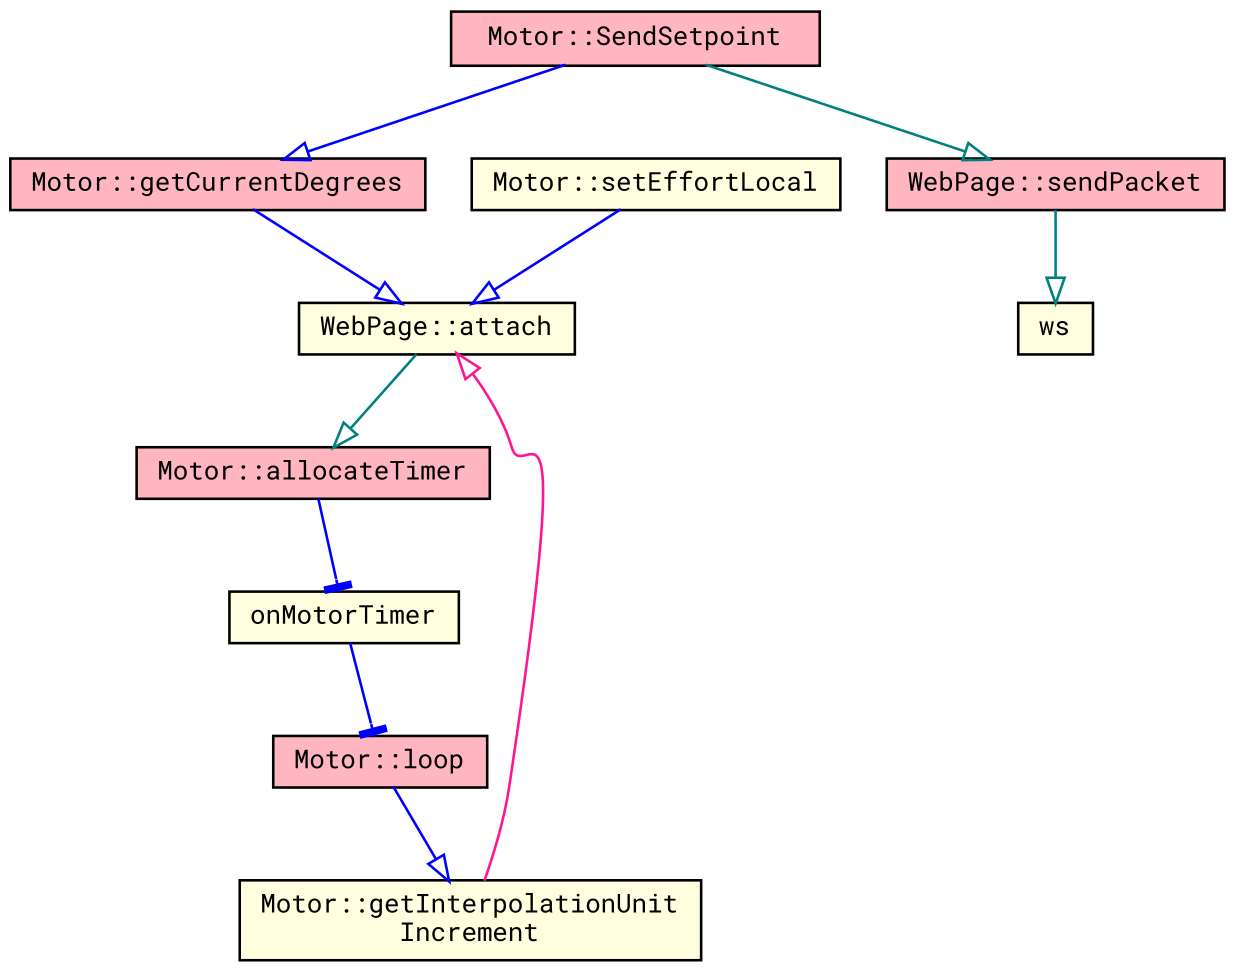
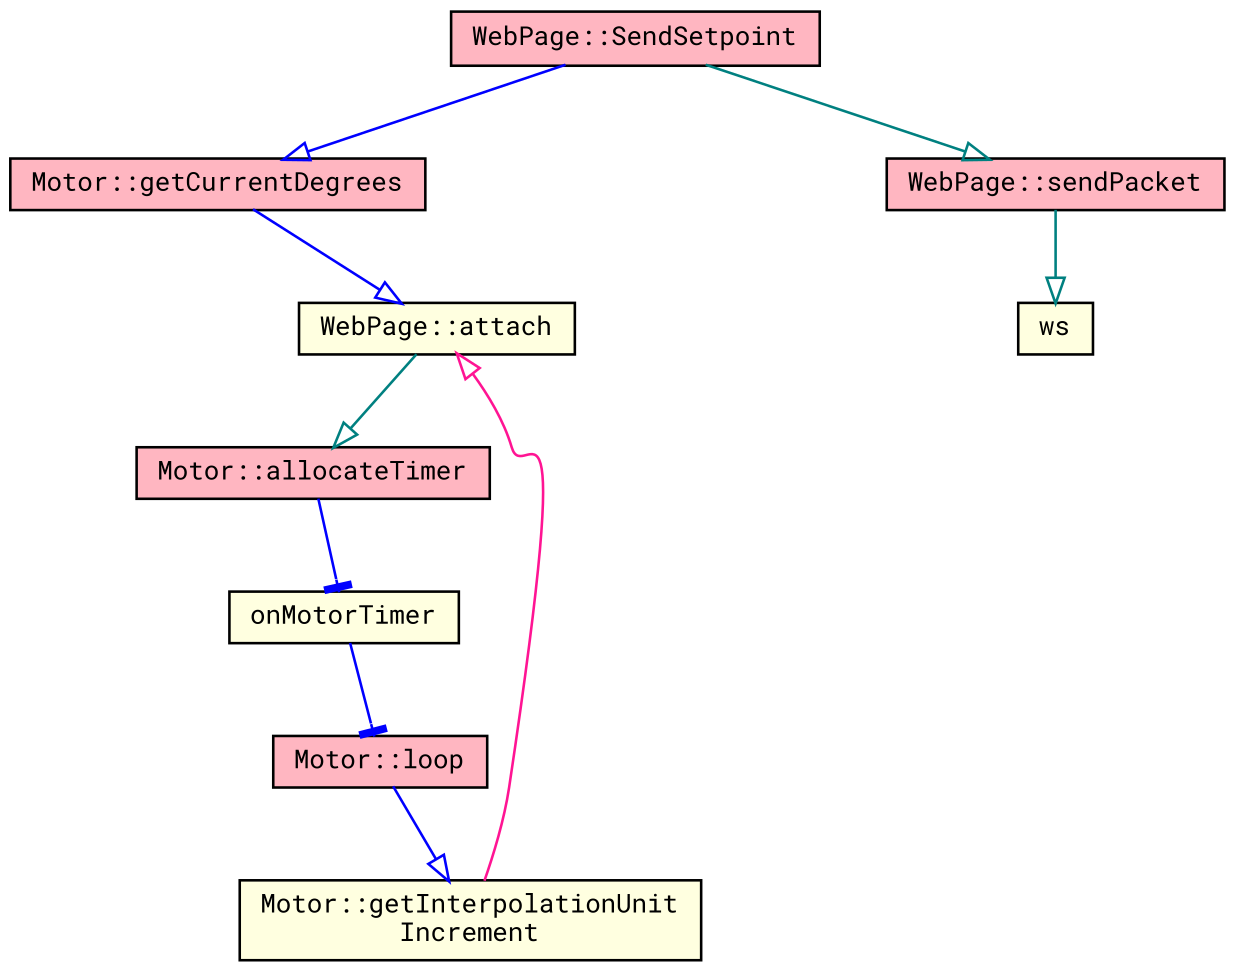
  digraph {
    fontname="Roboto Mono"
    rankdir=TB
    node [color=black fillcolor=lightpink fontname="Roboto Mono" fontsize=10 shape=record style=filled]
    edge [arrowhead=onormal color=blue fontname="Roboto Mono" fontsize=10 labelfontname=Helvetica labelfontsize=10 style=solid]
-   n1 [fontcolor=black height=0.2 label="Motor::SendSetpoint" width=0.4]
+   n1 [fontcolor=black height=0.2 label="WebPage::SendSetpoint" width=0.4]
    n2 [height=0.2 label="Motor::getCurrentDegrees" width=0.4]
    n3 [height=0.2 label="WebPage::sendPacket" width=0.4]
    n4 [fillcolor=lightyellow height=0.2 label="WebPage::attach" width=0.4]
    n5 [fillcolor=lightyellow height=0.2 label=ws width=0.4]
    n6 [height=0.2 label="Motor::allocateTimer" width=0.4]
    n7 [fillcolor=lightyellow height=0.2 label=onMotorTimer width=0.4]
    n8 [height=0.2 label="Motor::loop" width=0.4]
    n9 [fillcolor=lightyellow height=0.2 label="Motor::getInterpolationUnit\lIncrement" width=0.4]
-   n10 [fillcolor=lightyellow height=0.2 label="Motor::setEffortLocal" width=0.4]
    n1 -> n2
    n1 -> n3 [color=teal]
    n2 -> n4
    n3 -> n5 [color=teal]
    n4 -> n6 [color=teal]
    n6 -> n7 [arrowhead=tee]
    n7 -> n8 [arrowhead=tee]
    n8 -> n9
    n9 -> n4 [color=deeppink]
-   n10 -> n4
  }
